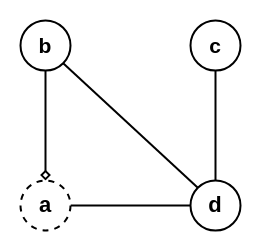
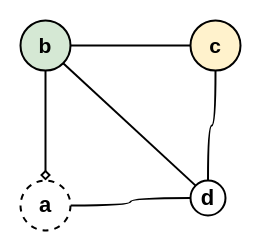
  <mxCell id="0" />
  <mxCell id="1" parent="0" />
  <mxCell id="2" style="edgeStyle=orthogonalEdgeStyle;rounded=0;orthogonalLoop=1;jettySize=auto;html=1;exitX=0.5;exitY=1;exitDx=0;exitDy=0;entryX=0.5;entryY=0;entryDx=0;entryDy=0;strokeWidth=2;endArrow=diamond;endFill=0;curved=1;" parent="1" source="5" target="7" edge="1"><mxGeometry relative="1" as="geometry" /></mxCell>
  <mxCell id="3" style="rounded=0;orthogonalLoop=1;jettySize=auto;html=1;exitX=1;exitY=1;exitDx=0;exitDy=0;strokeWidth=2;endArrow=none;endFill=0;entryX=0;entryY=0;entryDx=0;entryDy=0;" parent="1" source="5" target="8" edge="1"><mxGeometry relative="1" as="geometry" /></mxCell>
- <mxCell id="5" value="&lt;font size=&quot;1&quot; style=&quot;&quot;&gt;&lt;b style=&quot;font-size: 21px;&quot;&gt;b&lt;/b&gt;&lt;/font&gt;" style="ellipse;whiteSpace=wrap;html=1;aspect=fixed;strokeWidth=2;" parent="1" vertex="1"><mxGeometry x="20" y="20" width="50" height="50" as="geometry" /></mxCell>
+ <mxCell id="4" style="edgeStyle=orthogonalEdgeStyle;rounded=0;orthogonalLoop=1;jettySize=auto;html=1;exitX=1;exitY=0.5;exitDx=0;exitDy=0;strokeWidth=2;endArrow=none;endFill=0;curved=1;" parent="1" source="5" target="10" edge="1"><mxGeometry relative="1" as="geometry" /></mxCell>
+ <mxCell id="5" value="&lt;font size=&quot;1&quot; style=&quot;&quot;&gt;&lt;b style=&quot;font-size: 21px;&quot;&gt;b&lt;/b&gt;&lt;/font&gt;" style="ellipse;whiteSpace=wrap;html=1;aspect=fixed;strokeWidth=2;fillColor=#d5e8d4;" parent="1" vertex="1"><mxGeometry x="20" y="20" width="50" height="50" as="geometry" /></mxCell>
  <mxCell id="6" style="edgeStyle=orthogonalEdgeStyle;rounded=0;orthogonalLoop=1;jettySize=auto;html=1;exitX=1;exitY=0.5;exitDx=0;exitDy=0;curved=1;endArrow=none;endFill=0;strokeWidth=2;" parent="1" source="7" target="8" edge="1"><mxGeometry relative="1" as="geometry" /></mxCell>
  <mxCell id="7" value="&lt;b style=&quot;font-size: 22px;&quot;&gt;a&lt;/b&gt;" style="ellipse;whiteSpace=wrap;html=1;aspect=fixed;strokeWidth=2;dashed=1;" parent="1" vertex="1"><mxGeometry x="20" y="180" width="50" height="50" as="geometry" /></mxCell>
- <mxCell id="8" value="&lt;font size=&quot;1&quot; style=&quot;&quot;&gt;&lt;b style=&quot;font-size: 22px;&quot;&gt;d&lt;/b&gt;&lt;/font&gt;" style="ellipse;whiteSpace=wrap;html=1;aspect=fixed;strokeWidth=2;" parent="1" vertex="1"><mxGeometry x="190" y="180" width="50" height="50" as="geometry" /></mxCell>
+ <mxCell id="8" value="&lt;font size=&quot;1&quot; style=&quot;&quot;&gt;&lt;b style=&quot;font-size: 22px;&quot;&gt;d&lt;/b&gt;&lt;/font&gt;" style="ellipse;whiteSpace=wrap;html=1;aspect=fixed;strokeWidth=2;" parent="1" vertex="1"><mxGeometry x="190" y="180" width="35" height="35" as="geometry" /></mxCell>
  <mxCell id="9" style="edgeStyle=orthogonalEdgeStyle;rounded=0;orthogonalLoop=1;jettySize=auto;html=1;exitX=0.5;exitY=1;exitDx=0;exitDy=0;entryX=0.5;entryY=0;entryDx=0;entryDy=0;curved=1;strokeWidth=2;endArrow=none;endFill=0;" parent="1" source="10" target="8" edge="1"><mxGeometry relative="1" as="geometry" /></mxCell>
- <mxCell id="10" value="&lt;font size=&quot;1&quot; style=&quot;&quot;&gt;&lt;b style=&quot;font-size: 21px;&quot;&gt;c&lt;/b&gt;&lt;/font&gt;" style="ellipse;whiteSpace=wrap;html=1;aspect=fixed;strokeWidth=2;" parent="1" vertex="1"><mxGeometry x="190" y="20" width="50" height="50" as="geometry" /></mxCell>
+ <mxCell id="10" value="&lt;font size=&quot;1&quot; style=&quot;&quot;&gt;&lt;b style=&quot;font-size: 21px;&quot;&gt;c&lt;/b&gt;&lt;/font&gt;" style="ellipse;whiteSpace=wrap;html=1;aspect=fixed;strokeWidth=2;fillColor=#fff2cc;" parent="1" vertex="1"><mxGeometry x="190" y="20" width="50" height="50" as="geometry" /></mxCell>
